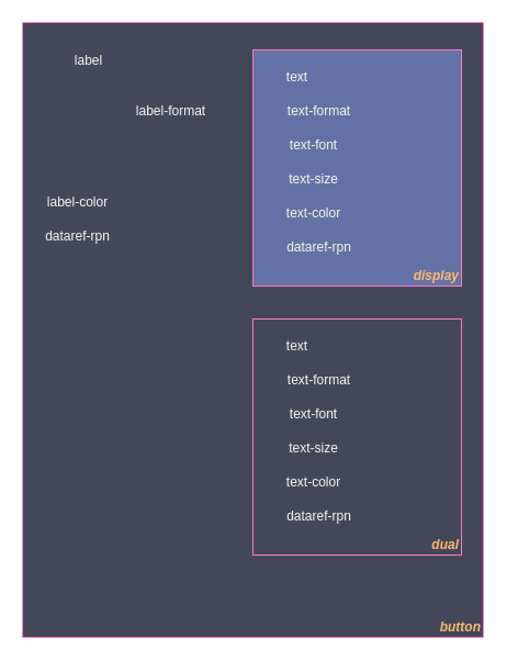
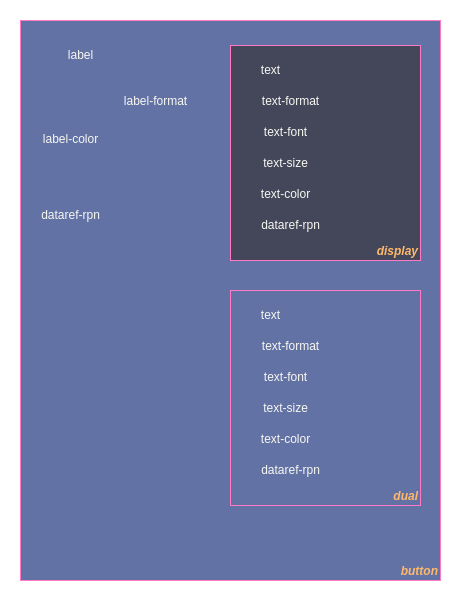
  <mxCell id="0" />
  <mxCell id="1" parent="0" />
- <mxCell id="2" value="button" style="rounded=0;whiteSpace=wrap;html=1;fillColor=#44475A;align=right;verticalAlign=bottom;fontStyle=3;fontColor=#FFB86C;strokeColor=#FF79C6;" parent="1" vertex="1"><mxGeometry x="20" y="20" width="420" height="560" as="geometry" /></mxCell>
- <mxCell id="3" value="display" style="rounded=0;whiteSpace=wrap;html=1;align=right;verticalAlign=bottom;fontStyle=3;fontColor=#FFB86C;strokeColor=#FF79C6;fillColor=#6272A4;" parent="1" vertex="1"><mxGeometry x="230" y="45" width="190" height="215" as="geometry" /></mxCell>
+ <mxCell id="2" value="button" style="rounded=0;whiteSpace=wrap;html=1;fillColor=#6272a4;align=right;verticalAlign=bottom;fontStyle=3;fontColor=#FFB86C;strokeColor=#FF79C6;" parent="1" vertex="1"><mxGeometry x="20" y="20" width="420" height="560" as="geometry" /></mxCell>
+ <mxCell id="3" value="display" style="rounded=0;whiteSpace=wrap;html=1;align=right;verticalAlign=bottom;fontStyle=3;fontColor=#FFB86C;strokeColor=#FF79C6;fillColor=#44475a;" parent="1" vertex="1"><mxGeometry x="230" y="45" width="190" height="215" as="geometry" /></mxCell>
  <mxCell id="4" value="label-format" style="text;html=1;align=center;verticalAlign=middle;resizable=0;points=[];autosize=1;strokeColor=none;fillColor=none;fontColor=#F8F8F2;" parent="1" vertex="1"><mxGeometry x="110" y="86" width="90" height="30" as="geometry" /></mxCell>
- <mxCell id="5" value="label-color" style="text;html=1;align=center;verticalAlign=middle;resizable=0;points=[];autosize=1;strokeColor=none;fillColor=none;fontColor=#F8F8F2;" parent="1" vertex="1"><mxGeometry x="30" y="169" width="80" height="30" as="geometry" /></mxCell>
+ <mxCell id="5" value="label-color" style="text;html=1;align=center;verticalAlign=middle;resizable=0;points=[];autosize=1;strokeColor=none;fillColor=none;fontColor=#F8F8F2;" parent="1" vertex="1"><mxGeometry x="30" y="124" width="80" height="30" as="geometry" /></mxCell>
  <mxCell id="6" value="dataref-rpn" style="text;html=1;align=center;verticalAlign=middle;resizable=0;points=[];autosize=1;strokeColor=none;fillColor=none;fontColor=#F8F8F2;" parent="1" vertex="1"><mxGeometry x="30" y="200" width="80" height="30" as="geometry" /></mxCell>
  <mxCell id="7" value="label" style="text;html=1;align=center;verticalAlign=middle;resizable=0;points=[];autosize=1;strokeColor=none;fillColor=none;fontColor=#F8F8F2;" parent="1" vertex="1"><mxGeometry x="55" y="40" width="50" height="30" as="geometry" /></mxCell>
  <mxCell id="8" value="text-format" style="text;html=1;align=center;verticalAlign=middle;resizable=0;points=[];autosize=1;strokeColor=none;fillColor=none;fontColor=#F8F8F2;" parent="1" vertex="1"><mxGeometry x="250" y="86" width="80" height="30" as="geometry" /></mxCell>
  <mxCell id="9" value="text-font" style="text;html=1;align=center;verticalAlign=middle;resizable=0;points=[];autosize=1;strokeColor=none;fillColor=none;fontColor=#F8F8F2;" parent="1" vertex="1"><mxGeometry x="250" y="117" width="70" height="30" as="geometry" /></mxCell>
  <mxCell id="10" value="text-size" style="text;html=1;align=center;verticalAlign=middle;resizable=0;points=[];autosize=1;strokeColor=none;fillColor=none;fontColor=#F8F8F2;" parent="1" vertex="1"><mxGeometry x="250" y="148" width="70" height="30" as="geometry" /></mxCell>
  <mxCell id="11" value="text-color" style="text;html=1;align=center;verticalAlign=middle;resizable=0;points=[];autosize=1;strokeColor=none;fillColor=none;fontColor=#F8F8F2;" parent="1" vertex="1"><mxGeometry x="250" y="179" width="70" height="30" as="geometry" /></mxCell>
  <mxCell id="12" value="dataref-rpn" style="text;html=1;align=center;verticalAlign=middle;resizable=0;points=[];autosize=1;strokeColor=none;fillColor=none;fontColor=#F8F8F2;" parent="1" vertex="1"><mxGeometry x="250" y="210" width="80" height="30" as="geometry" /></mxCell>
  <mxCell id="13" value="text" style="text;html=1;align=center;verticalAlign=middle;resizable=0;points=[];autosize=1;strokeColor=none;fillColor=none;fontColor=#F8F8F2;" parent="1" vertex="1"><mxGeometry x="250" y="55" width="40" height="30" as="geometry" /></mxCell>
- <mxCell id="14" value="dual" style="rounded=0;whiteSpace=wrap;html=1;align=right;verticalAlign=bottom;fontStyle=3;fontColor=#FFB86C;strokeColor=#FF79C6;fillColor=#44475a;" parent="1" vertex="1"><mxGeometry x="230" y="290" width="190" height="215" as="geometry" /></mxCell>
+ <mxCell id="14" value="dual" style="rounded=0;whiteSpace=wrap;html=1;align=right;verticalAlign=bottom;fontStyle=3;fontColor=#FFB86C;strokeColor=#FF79C6;fillColor=#6272A4;" parent="1" vertex="1"><mxGeometry x="230" y="290" width="190" height="215" as="geometry" /></mxCell>
  <mxCell id="15" value="text-format" style="text;html=1;align=center;verticalAlign=middle;resizable=0;points=[];autosize=1;strokeColor=none;fillColor=none;fontColor=#F8F8F2;" parent="1" vertex="1"><mxGeometry x="250" y="331" width="80" height="30" as="geometry" /></mxCell>
  <mxCell id="16" value="text-font" style="text;html=1;align=center;verticalAlign=middle;resizable=0;points=[];autosize=1;strokeColor=none;fillColor=none;fontColor=#F8F8F2;" parent="1" vertex="1"><mxGeometry x="250" y="362" width="70" height="30" as="geometry" /></mxCell>
  <mxCell id="17" value="text-size" style="text;html=1;align=center;verticalAlign=middle;resizable=0;points=[];autosize=1;strokeColor=none;fillColor=none;fontColor=#F8F8F2;" parent="1" vertex="1"><mxGeometry x="250" y="393" width="70" height="30" as="geometry" /></mxCell>
  <mxCell id="18" value="text-color" style="text;html=1;align=center;verticalAlign=middle;resizable=0;points=[];autosize=1;strokeColor=none;fillColor=none;fontColor=#F8F8F2;" parent="1" vertex="1"><mxGeometry x="250" y="424" width="70" height="30" as="geometry" /></mxCell>
  <mxCell id="19" value="dataref-rpn" style="text;html=1;align=center;verticalAlign=middle;resizable=0;points=[];autosize=1;strokeColor=none;fillColor=none;fontColor=#F8F8F2;" parent="1" vertex="1"><mxGeometry x="250" y="455" width="80" height="30" as="geometry" /></mxCell>
  <mxCell id="20" value="text" style="text;html=1;align=center;verticalAlign=middle;resizable=0;points=[];autosize=1;strokeColor=none;fillColor=none;fontColor=#F8F8F2;" parent="1" vertex="1"><mxGeometry x="250" y="300" width="40" height="30" as="geometry" /></mxCell>
